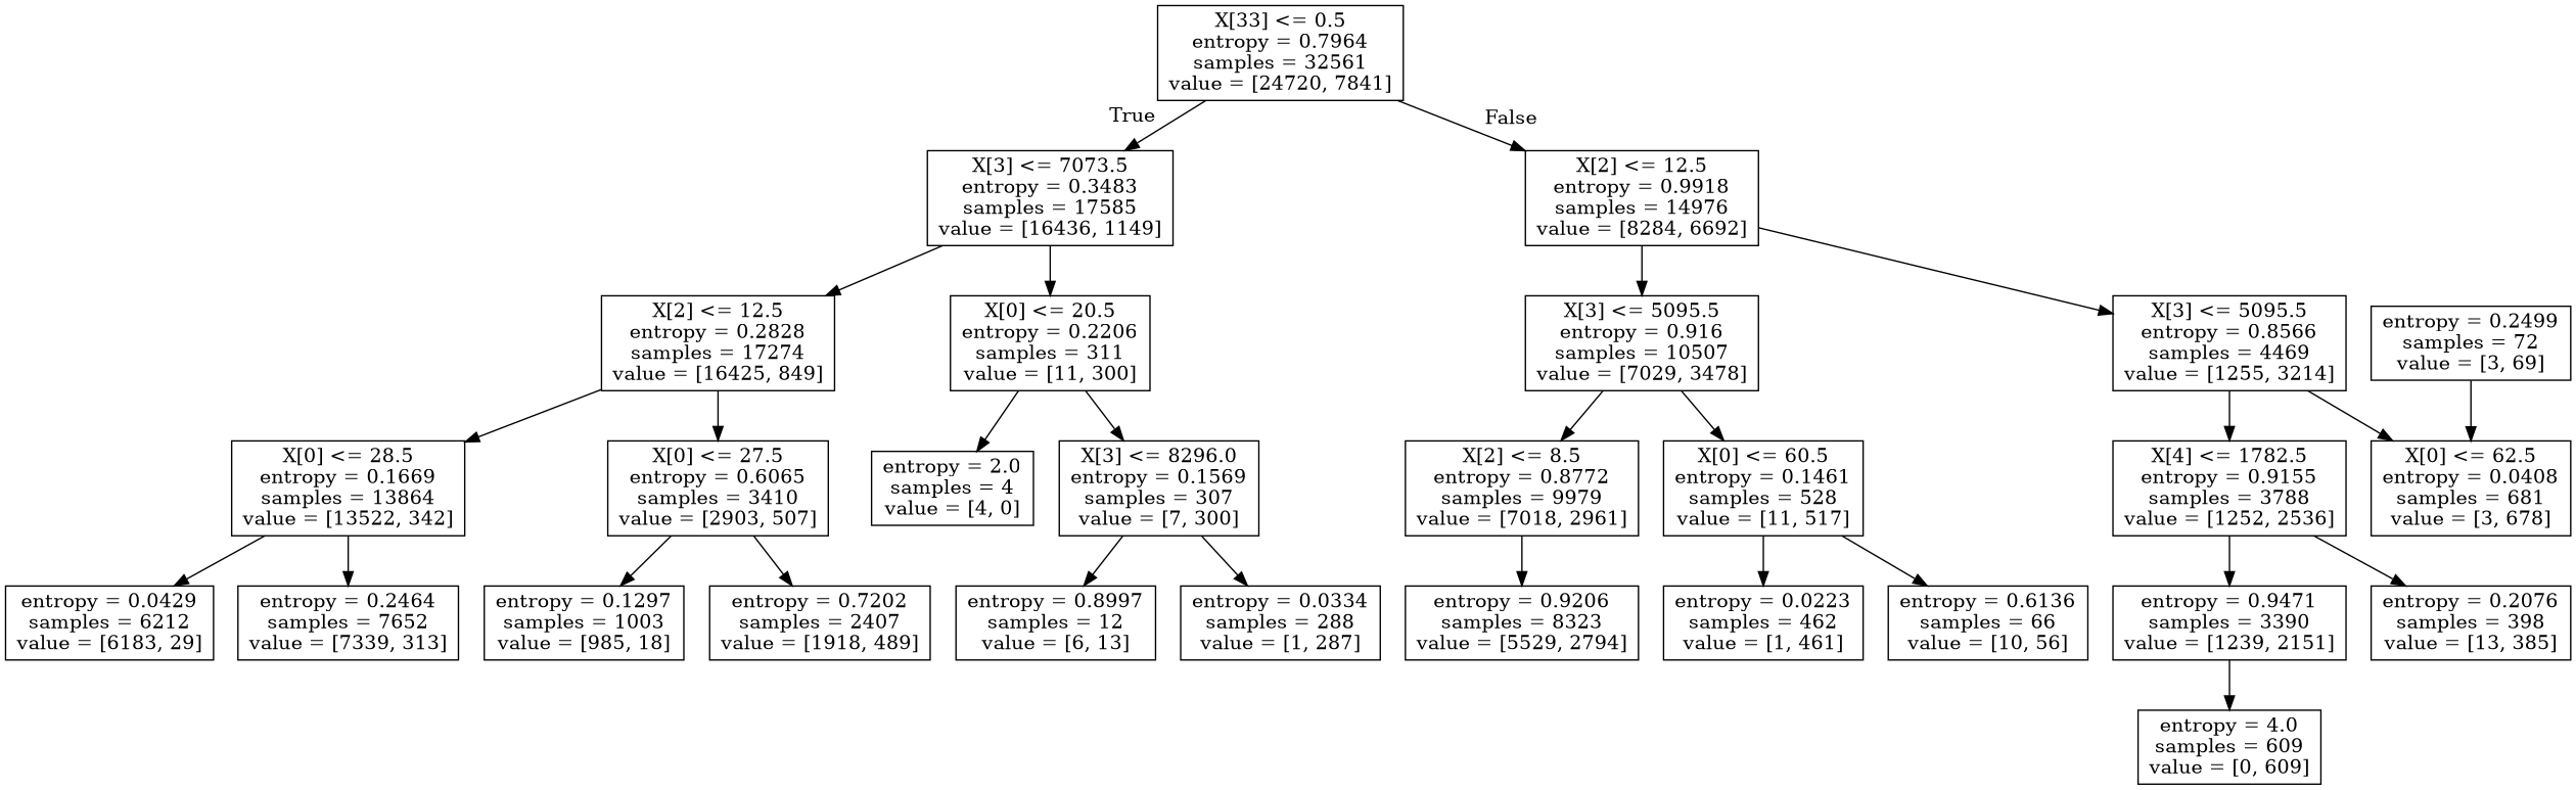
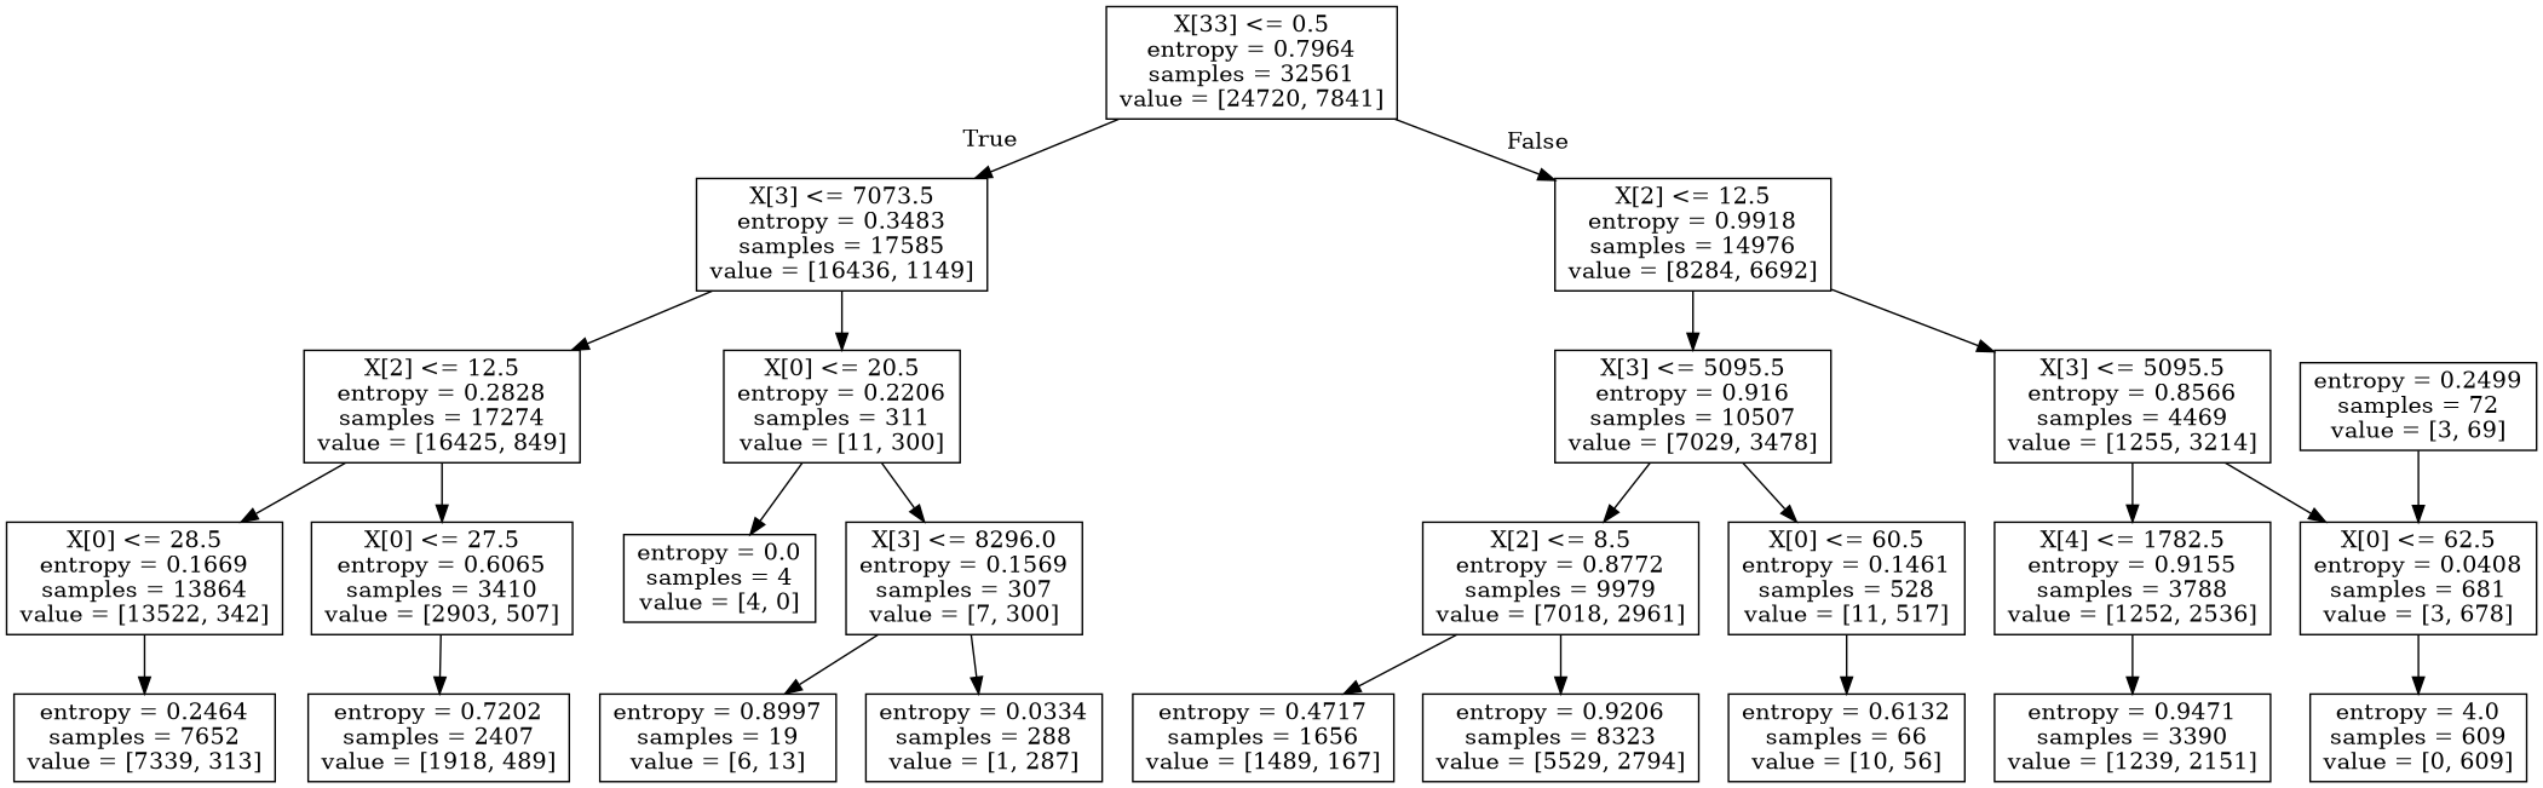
  digraph {
    node [shape=box]
    n1 [label="X[33] <= 0.5\nentropy = 0.7964\nsamples = 32561\nvalue = [24720, 7841]"]
    n2 [label="X[3] <= 7073.5\nentropy = 0.3483\nsamples = 17585\nvalue = [16436, 1149]"]
    n3 [label="X[2] <= 12.5\nentropy = 0.9918\nsamples = 14976\nvalue = [8284, 6692]"]
    n4 [label="X[2] <= 12.5\nentropy = 0.2828\nsamples = 17274\nvalue = [16425, 849]"]
    n5 [label="X[0] <= 20.5\nentropy = 0.2206\nsamples = 311\nvalue = [11, 300]"]
    n6 [label="X[3] <= 5095.5\nentropy = 0.916\nsamples = 10507\nvalue = [7029, 3478]"]
    n7 [label="X[3] <= 5095.5\nentropy = 0.8566\nsamples = 4469\nvalue = [1255, 3214]"]
    n8 [label="X[0] <= 28.5\nentropy = 0.1669\nsamples = 13864\nvalue = [13522, 342]"]
    n9 [label="X[0] <= 27.5\nentropy = 0.6065\nsamples = 3410\nvalue = [2903, 507]"]
-   n10 [label="entropy = 2.0\nsamples = 4\nvalue = [4, 0]"]
+   n10 [label="entropy = 0.0\nsamples = 4\nvalue = [4, 0]"]
    n11 [label="X[3] <= 8296.0\nentropy = 0.1569\nsamples = 307\nvalue = [7, 300]"]
-   n12 [label="entropy = 0.0429\nsamples = 6212\nvalue = [6183, 29]"]
    n13 [label="entropy = 0.2464\nsamples = 7652\nvalue = [7339, 313]"]
-   n14 [label="entropy = 0.1297\nsamples = 1003\nvalue = [985, 18]"]
    n15 [label="entropy = 0.7202\nsamples = 2407\nvalue = [1918, 489]"]
-   n16 [label="entropy = 0.8997\nsamples = 12\nvalue = [6, 13]"]
+   n16 [label="entropy = 0.8997\nsamples = 19\nvalue = [6, 13]"]
    n17 [label="entropy = 0.0334\nsamples = 288\nvalue = [1, 287]"]
    n18 [label="X[2] <= 8.5\nentropy = 0.8772\nsamples = 9979\nvalue = [7018, 2961]"]
    n19 [label="X[0] <= 60.5\nentropy = 0.1461\nsamples = 528\nvalue = [11, 517]"]
    n20 [label="X[4] <= 1782.5\nentropy = 0.9155\nsamples = 3788\nvalue = [1252, 2536]"]
    n21 [label="X[0] <= 62.5\nentropy = 0.0408\nsamples = 681\nvalue = [3, 678]"]
+   n22 [label="entropy = 0.4717\nsamples = 1656\nvalue = [1489, 167]"]
    n23 [label="entropy = 0.9206\nsamples = 8323\nvalue = [5529, 2794]"]
-   n24 [label="entropy = 0.0223\nsamples = 462\nvalue = [1, 461]"]
-   n25 [label="entropy = 0.6136\nsamples = 66\nvalue = [10, 56]"]
+   n25 [label="entropy = 0.6132\nsamples = 66\nvalue = [10, 56]"]
    n26 [label="entropy = 0.9471\nsamples = 3390\nvalue = [1239, 2151]"]
-   n27 [label="entropy = 0.2076\nsamples = 398\nvalue = [13, 385]"]
    n28 [label="entropy = 4.0\nsamples = 609\nvalue = [0, 609]"]
    n29 [label="entropy = 0.2499\nsamples = 72\nvalue = [3, 69]"]
    n1 -> n2 [headlabel=True labelangle=45 labeldistance=2.5]
    n1 -> n3 [headlabel=False labelangle=-45 labeldistance=2.5]
    n2 -> n4
    n2 -> n5
    n3 -> n6
    n3 -> n7
    n4 -> n8
    n4 -> n9
    n5 -> n10
    n5 -> n11
    n6 -> n18
    n6 -> n19
    n7 -> n20
    n7 -> n21
-   n8 -> n12
    n8 -> n13
-   n9 -> n14
    n9 -> n15
    n11 -> n16
    n11 -> n17
+   n18 -> n22
    n18 -> n23
-   n19 -> n24
    n19 -> n25
    n20 -> n26
-   n20 -> n27
-   n26 -> n28
+   n21 -> n28
    n29 -> n21
  }
